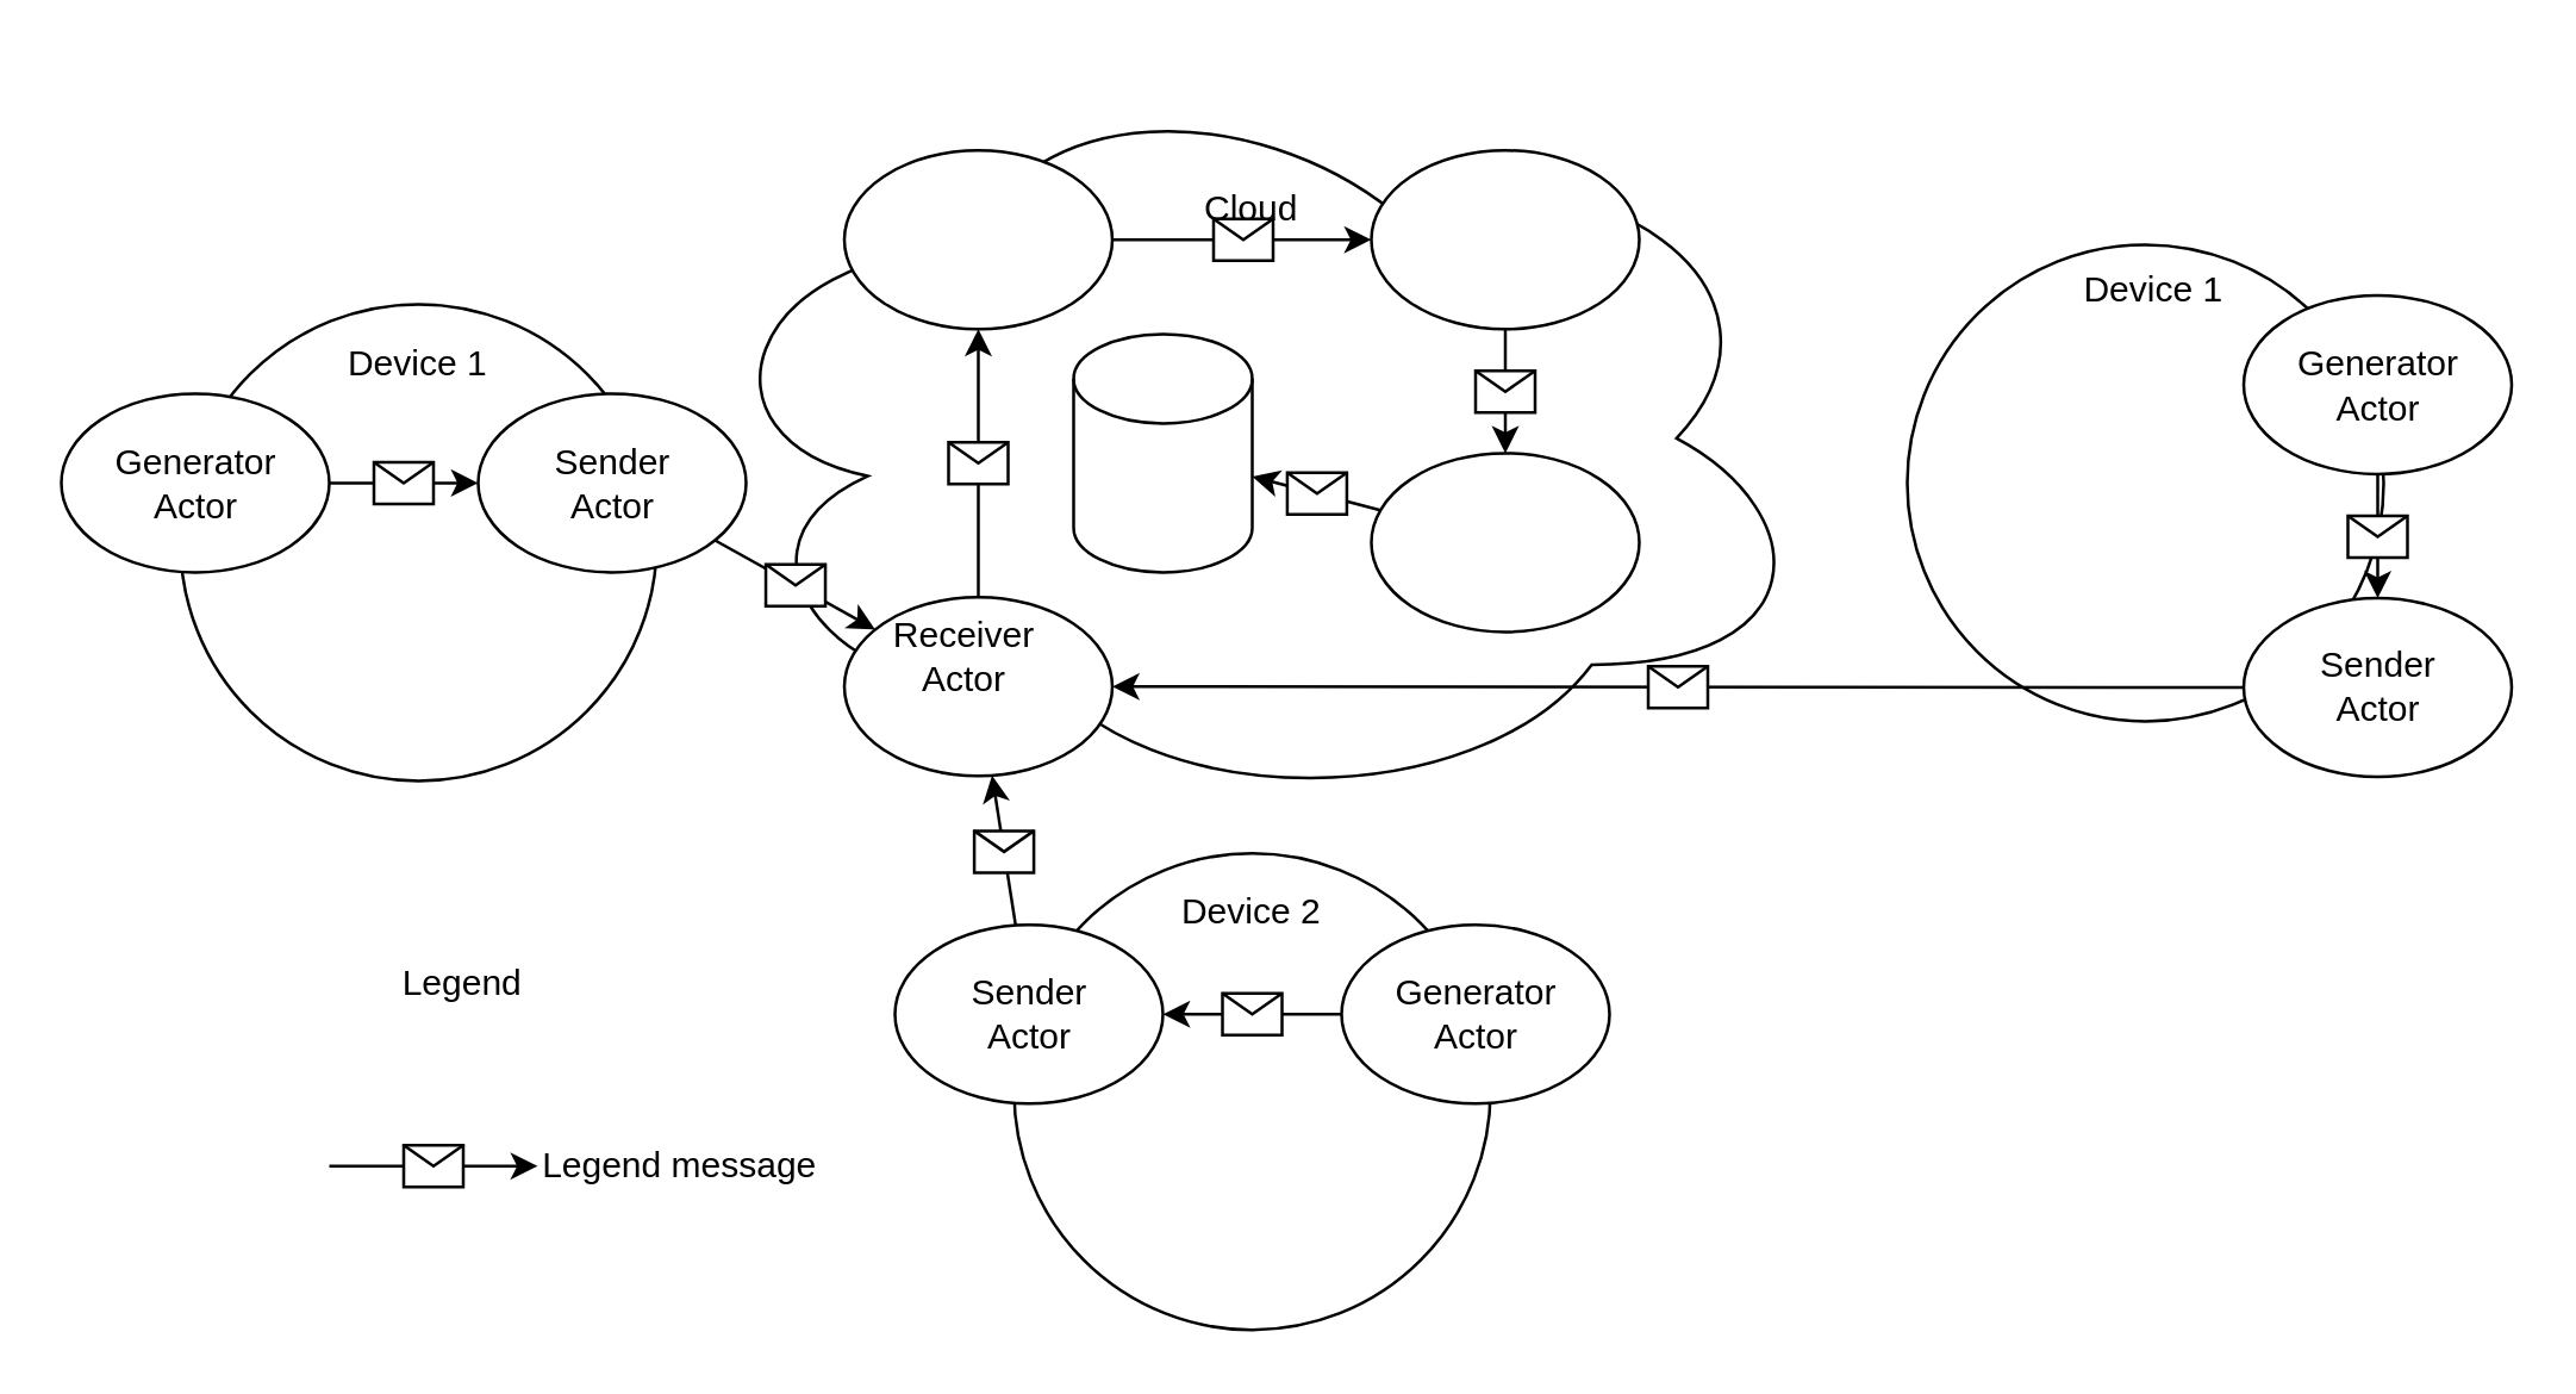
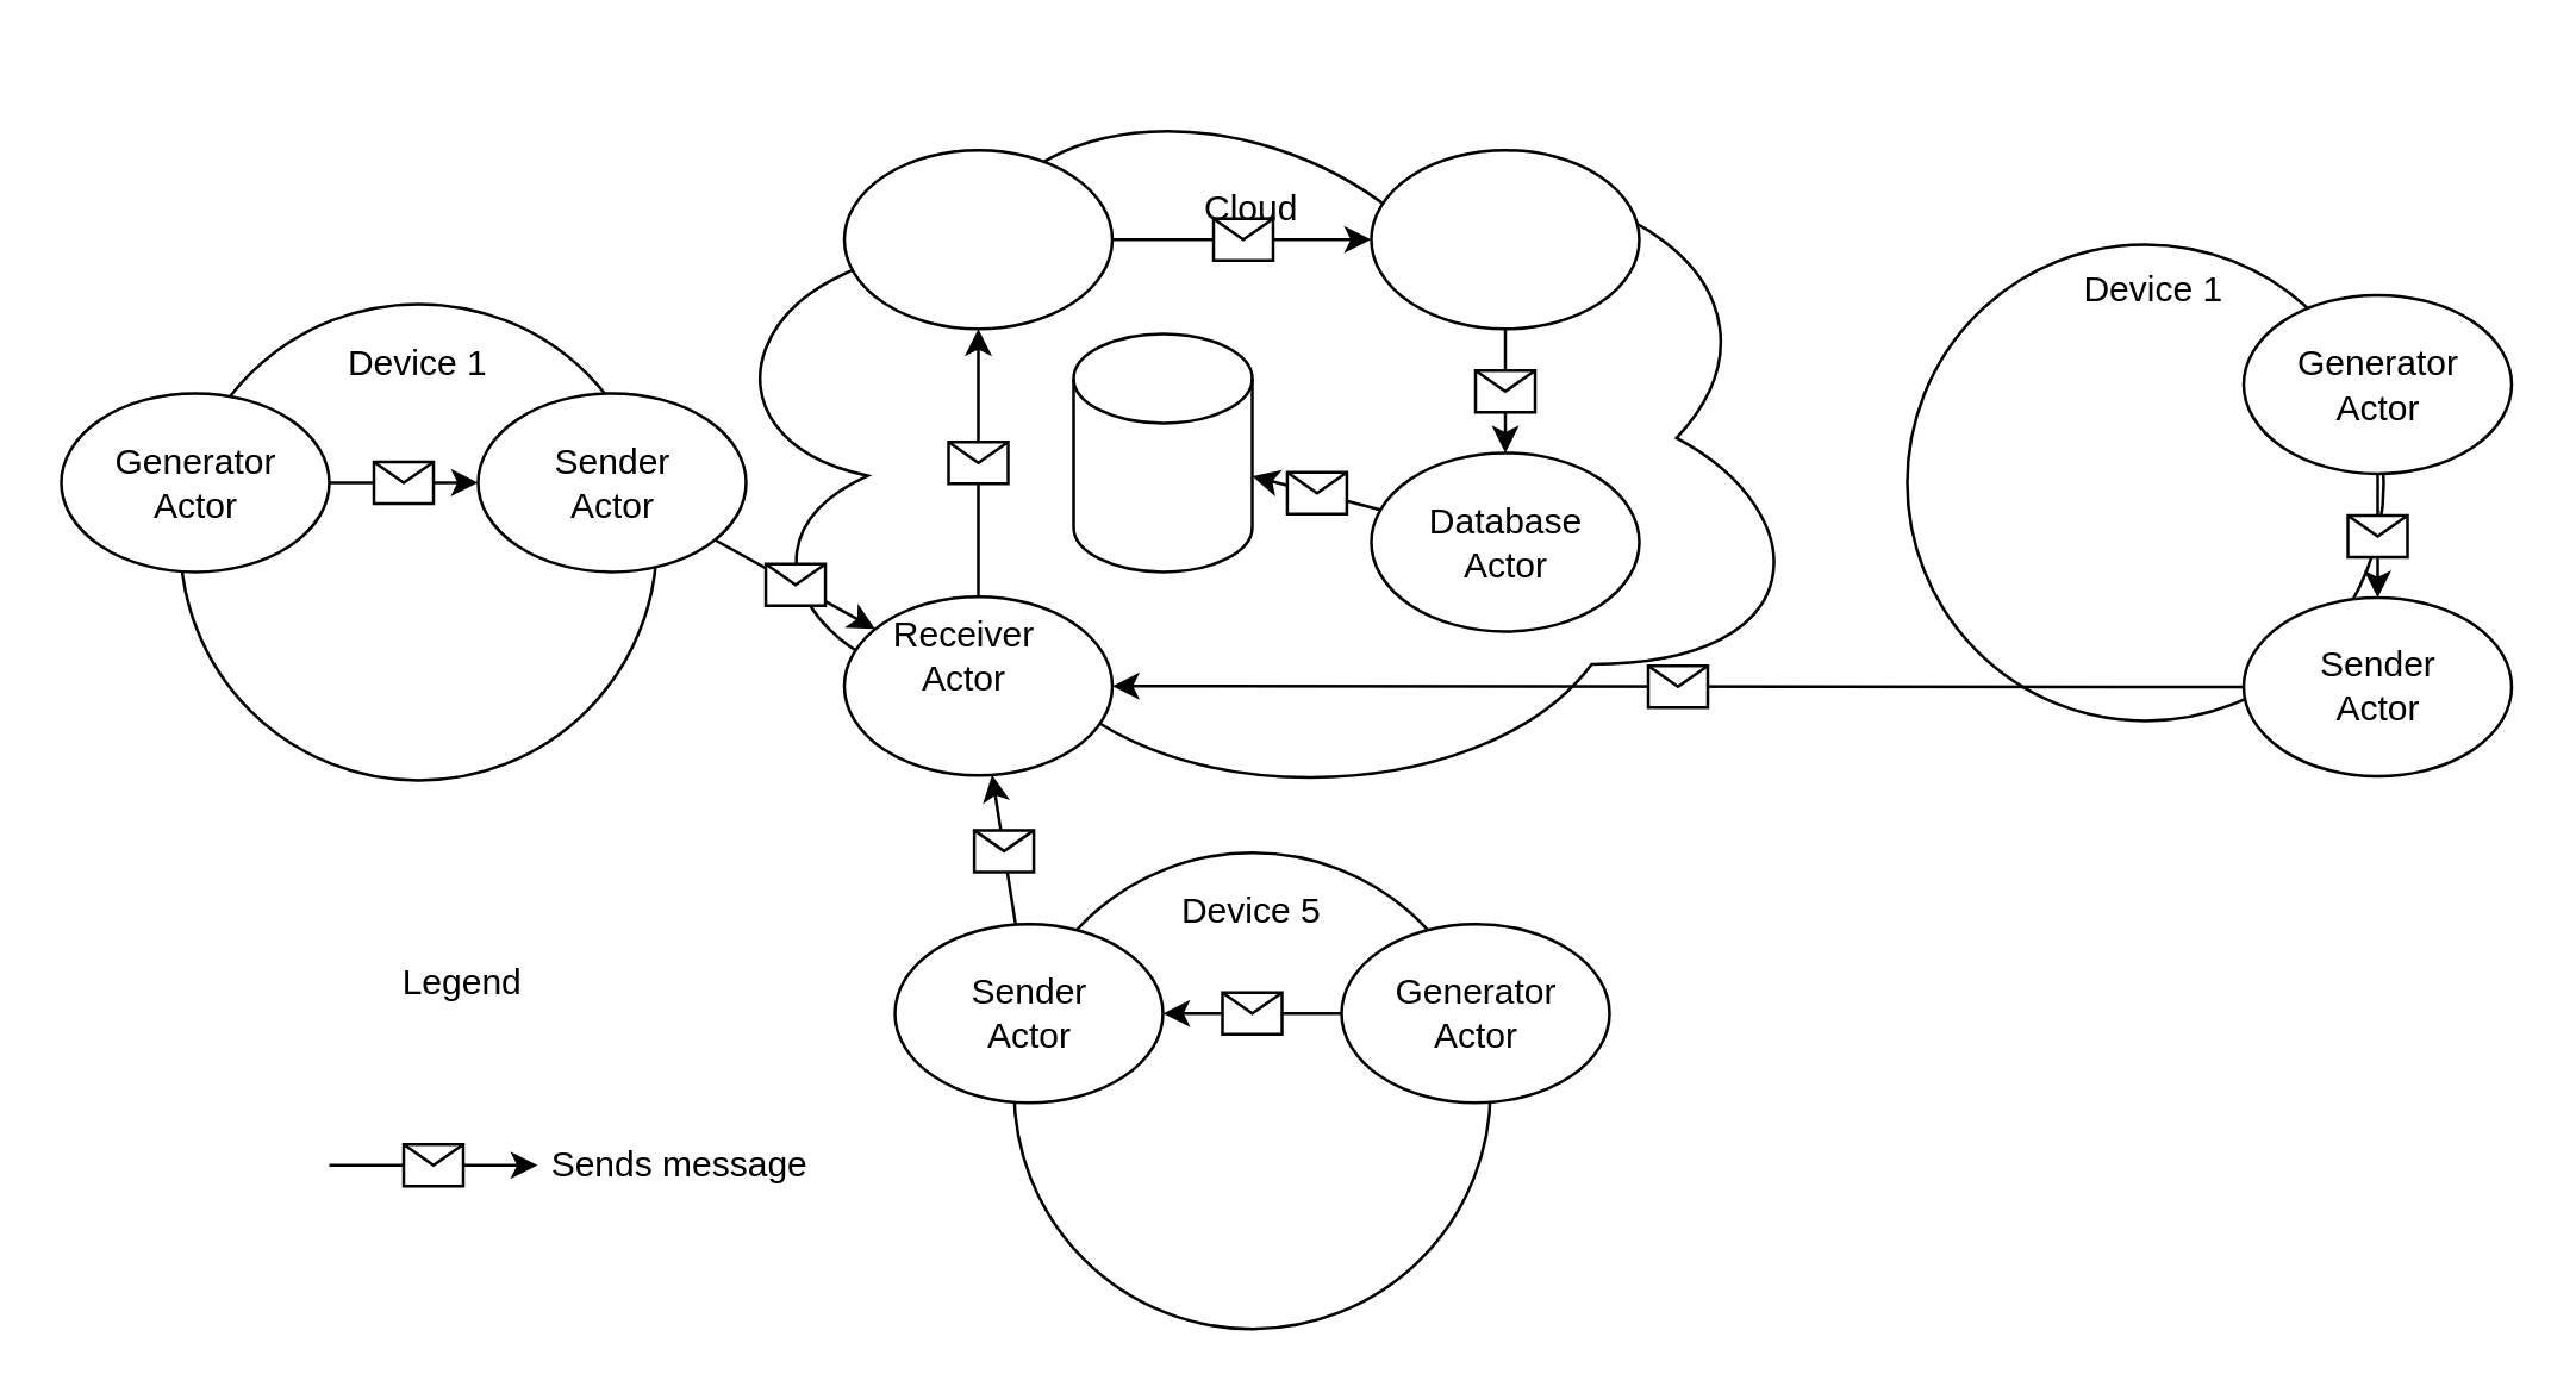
  <mxCell id="0" />
  <mxCell id="1" parent="0" />
  <mxCell id="2" value="" style="ellipse;whiteSpace=wrap;html=1;aspect=fixed;" parent="1" vertex="1"><mxGeometry x="60" y="101.66" width="160" height="160" as="geometry" /></mxCell>
  <mxCell id="3" value="" style="ellipse;shape=cloud;whiteSpace=wrap;html=1;" parent="1" vertex="1"><mxGeometry x="230" y="20" width="380" height="253.33" as="geometry" /></mxCell>
  <mxCell id="4" value="" style="group" parent="1" vertex="1" connectable="0"><mxGeometry x="20" y="131.66" width="90" height="60" as="geometry" /></mxCell>
  <mxCell id="5" value="" style="ellipse;whiteSpace=wrap;html=1;" parent="4" vertex="1"><mxGeometry width="90" height="60" as="geometry" /></mxCell>
  <mxCell id="6" value="Generator Actor" style="text;html=1;strokeColor=none;fillColor=none;align=center;verticalAlign=middle;whiteSpace=wrap;rounded=0;" parent="4" vertex="1"><mxGeometry x="22.5" y="18.75" width="45" height="22.5" as="geometry" /></mxCell>
  <mxCell id="7" value="Device 1" style="text;html=1;strokeColor=none;fillColor=none;align=center;verticalAlign=middle;whiteSpace=wrap;rounded=0;" parent="1" vertex="1"><mxGeometry x="110" y="106.66" width="60" height="30" as="geometry" /></mxCell>
  <mxCell id="8" value="" style="group" parent="1" vertex="1" connectable="0"><mxGeometry x="160" y="131.66" width="90" height="60" as="geometry" /></mxCell>
  <mxCell id="9" value="" style="ellipse;whiteSpace=wrap;html=1;" parent="8" vertex="1"><mxGeometry width="90" height="60" as="geometry" /></mxCell>
  <mxCell id="10" value="" style="group" parent="8" vertex="1" connectable="0"><mxGeometry width="90" height="60" as="geometry" /></mxCell>
  <mxCell id="11" value="Sender&lt;br&gt;Actor" style="text;html=1;strokeColor=none;fillColor=none;align=center;verticalAlign=middle;whiteSpace=wrap;rounded=0;" parent="10" vertex="1"><mxGeometry x="22.5" y="18.75" width="45" height="22.5" as="geometry" /></mxCell>
  <mxCell id="12" value="Cloud" style="text;html=1;strokeColor=none;fillColor=none;align=center;verticalAlign=middle;whiteSpace=wrap;rounded=0;" parent="1" vertex="1"><mxGeometry x="390" y="55" width="60" height="30" as="geometry" /></mxCell>
  <mxCell id="13" value="Legend" style="text;html=1;strokeColor=none;fillColor=none;align=center;verticalAlign=middle;whiteSpace=wrap;rounded=0;" parent="1" vertex="1"><mxGeometry x="125" y="315" width="60" height="30" as="geometry" /></mxCell>
  <mxCell id="14" value="" style="endArrow=classic;html=1;" parent="1" edge="1"><mxGeometry relative="1" as="geometry"><mxPoint x="110" y="391" as="sourcePoint" /><mxPoint x="180" y="391" as="targetPoint" /></mxGeometry></mxCell>
  <mxCell id="15" value="" style="shape=message;html=1;outlineConnect=0;" parent="14" vertex="1"><mxGeometry width="20" height="14" relative="1" as="geometry"><mxPoint x="-10" y="-7" as="offset" /></mxGeometry></mxCell>
- <mxCell id="16" value="Legend message" style="text;html=1;strokeColor=none;fillColor=none;align=center;verticalAlign=middle;whiteSpace=wrap;rounded=0;" parent="1" vertex="1"><mxGeometry x="173" y="376" width="110" height="30" as="geometry" /></mxCell>
+ <mxCell id="16" value="Sends message" style="text;html=1;strokeColor=none;fillColor=none;align=center;verticalAlign=middle;whiteSpace=wrap;rounded=0;" parent="1" vertex="1"><mxGeometry x="173" y="376" width="110" height="30" as="geometry" /></mxCell>
  <mxCell id="17" value="" style="ellipse;whiteSpace=wrap;html=1;aspect=fixed;" parent="1" vertex="1"><mxGeometry x="340" y="286" width="160" height="160" as="geometry" /></mxCell>
  <mxCell id="18" value="" style="group" parent="1" vertex="1" connectable="0"><mxGeometry x="450" y="310" width="90" height="60" as="geometry" /></mxCell>
  <mxCell id="19" value="" style="ellipse;whiteSpace=wrap;html=1;" parent="18" vertex="1"><mxGeometry width="90" height="60" as="geometry" /></mxCell>
  <mxCell id="20" value="Generator Actor" style="text;html=1;strokeColor=none;fillColor=none;align=center;verticalAlign=middle;whiteSpace=wrap;rounded=0;" parent="18" vertex="1"><mxGeometry x="22.5" y="18.75" width="45" height="22.5" as="geometry" /></mxCell>
- <mxCell id="21" value="Device 2" style="text;html=1;strokeColor=none;fillColor=none;align=center;verticalAlign=middle;whiteSpace=wrap;rounded=0;" parent="1" vertex="1"><mxGeometry x="390" y="291" width="60" height="30" as="geometry" /></mxCell>
+ <mxCell id="21" value="Device 5" style="text;html=1;strokeColor=none;fillColor=none;align=center;verticalAlign=middle;whiteSpace=wrap;rounded=0;" parent="1" vertex="1"><mxGeometry x="390" y="291" width="60" height="30" as="geometry" /></mxCell>
  <mxCell id="22" value="" style="group" parent="1" vertex="1" connectable="0"><mxGeometry x="300" y="310" width="90" height="60" as="geometry" /></mxCell>
  <mxCell id="23" value="" style="ellipse;whiteSpace=wrap;html=1;" parent="22" vertex="1"><mxGeometry width="90" height="60" as="geometry" /></mxCell>
  <mxCell id="24" value="" style="group" parent="22" vertex="1" connectable="0"><mxGeometry width="90" height="60" as="geometry" /></mxCell>
  <mxCell id="25" value="Sender&lt;br&gt;Actor" style="text;html=1;strokeColor=none;fillColor=none;align=center;verticalAlign=middle;whiteSpace=wrap;rounded=0;" parent="24" vertex="1"><mxGeometry x="22.5" y="18.75" width="45" height="22.5" as="geometry" /></mxCell>
  <mxCell id="26" value="" style="group" parent="1" vertex="1" connectable="0"><mxGeometry x="283" y="200" width="90" height="60" as="geometry" /></mxCell>
  <mxCell id="27" value="" style="ellipse;whiteSpace=wrap;html=1;" parent="26" vertex="1"><mxGeometry width="90" height="60" as="geometry" /></mxCell>
  <mxCell id="28" value="Receiver Actor" style="text;html=1;strokeColor=none;fillColor=none;align=center;verticalAlign=middle;whiteSpace=wrap;rounded=0;" parent="26" vertex="1"><mxGeometry x="17.5" y="8.75" width="45" height="22.5" as="geometry" /></mxCell>
  <mxCell id="29" value="" style="group" parent="1" vertex="1" connectable="0"><mxGeometry x="283" y="50" width="90" height="60" as="geometry" /></mxCell>
  <mxCell id="30" value="" style="ellipse;whiteSpace=wrap;html=1;" parent="29" vertex="1"><mxGeometry width="90" height="60" as="geometry" /></mxCell>
  <mxCell id="31" value="" style="group" parent="1" vertex="1" connectable="0"><mxGeometry x="460" y="50" width="90" height="60" as="geometry" /></mxCell>
  <mxCell id="32" value="" style="ellipse;whiteSpace=wrap;html=1;" parent="31" vertex="1"><mxGeometry width="90" height="60" as="geometry" /></mxCell>
  <mxCell id="33" value="" style="shape=cylinder3;whiteSpace=wrap;html=1;boundedLbl=1;backgroundOutline=1;size=15;" parent="1" vertex="1"><mxGeometry x="360" y="111.66" width="60" height="80" as="geometry" /></mxCell>
  <mxCell id="34" value="" style="endArrow=classic;html=1;" parent="1" source="5" target="9" edge="1"><mxGeometry relative="1" as="geometry"><mxPoint x="190" y="-20" as="sourcePoint" /><mxPoint x="290" y="-20" as="targetPoint" /></mxGeometry></mxCell>
  <mxCell id="35" value="" style="shape=message;html=1;outlineConnect=0;" parent="34" vertex="1"><mxGeometry width="20" height="14" relative="1" as="geometry"><mxPoint x="-10" y="-7" as="offset" /></mxGeometry></mxCell>
  <mxCell id="36" value="" style="endArrow=classic;html=1;" parent="1" source="19" target="23" edge="1"><mxGeometry relative="1" as="geometry"><mxPoint x="510" y="350" as="sourcePoint" /><mxPoint x="610" y="350" as="targetPoint" /></mxGeometry></mxCell>
  <mxCell id="37" value="" style="shape=message;html=1;outlineConnect=0;" parent="36" vertex="1"><mxGeometry width="20" height="14" relative="1" as="geometry"><mxPoint x="-10" y="-7" as="offset" /></mxGeometry></mxCell>
  <mxCell id="38" value="" style="ellipse;whiteSpace=wrap;html=1;aspect=fixed;" parent="1" vertex="1"><mxGeometry x="640" y="81.66" width="160" height="160" as="geometry" /></mxCell>
  <mxCell id="39" value="" style="group" parent="1" vertex="1" connectable="0"><mxGeometry x="753" y="98.66" width="90" height="60" as="geometry" /></mxCell>
  <mxCell id="40" value="" style="ellipse;whiteSpace=wrap;html=1;" parent="39" vertex="1"><mxGeometry width="90" height="60" as="geometry" /></mxCell>
  <mxCell id="41" value="Generator Actor" style="text;html=1;strokeColor=none;fillColor=none;align=center;verticalAlign=middle;whiteSpace=wrap;rounded=0;" parent="39" vertex="1"><mxGeometry x="22.5" y="18.75" width="45" height="22.5" as="geometry" /></mxCell>
  <mxCell id="42" value="Device 1" style="text;html=1;strokeColor=none;fillColor=none;align=center;verticalAlign=middle;whiteSpace=wrap;rounded=0;" parent="1" vertex="1"><mxGeometry x="693" y="81.66" width="60" height="30" as="geometry" /></mxCell>
  <mxCell id="43" value="" style="group" parent="1" vertex="1" connectable="0"><mxGeometry x="753" y="200.33" width="90" height="60" as="geometry" /></mxCell>
  <mxCell id="44" value="" style="ellipse;whiteSpace=wrap;html=1;" parent="43" vertex="1"><mxGeometry width="90" height="60" as="geometry" /></mxCell>
  <mxCell id="45" value="" style="group" parent="43" vertex="1" connectable="0"><mxGeometry width="90" height="60" as="geometry" /></mxCell>
  <mxCell id="46" value="Sender&lt;br&gt;Actor" style="text;html=1;strokeColor=none;fillColor=none;align=center;verticalAlign=middle;whiteSpace=wrap;rounded=0;" parent="45" vertex="1"><mxGeometry x="22.5" y="18.75" width="45" height="22.5" as="geometry" /></mxCell>
  <mxCell id="47" value="" style="endArrow=classic;html=1;" parent="1" source="40" target="44" edge="1"><mxGeometry relative="1" as="geometry"><mxPoint x="770" y="-53" as="sourcePoint" /><mxPoint x="870" y="-53" as="targetPoint" /></mxGeometry></mxCell>
  <mxCell id="48" value="" style="shape=message;html=1;outlineConnect=0;" parent="47" vertex="1"><mxGeometry width="20" height="14" relative="1" as="geometry"><mxPoint x="-10" y="-7" as="offset" /></mxGeometry></mxCell>
  <mxCell id="49" value="" style="endArrow=classic;html=1;" parent="1" source="9" target="27" edge="1"><mxGeometry relative="1" as="geometry"><mxPoint x="130" y="0" as="sourcePoint" /><mxPoint x="230" y="0" as="targetPoint" /></mxGeometry></mxCell>
  <mxCell id="50" value="" style="shape=message;html=1;outlineConnect=0;" parent="49" vertex="1"><mxGeometry width="20" height="14" relative="1" as="geometry"><mxPoint x="-10" y="-7" as="offset" /></mxGeometry></mxCell>
  <mxCell id="51" value="" style="endArrow=classic;html=1;" parent="1" source="23" target="27" edge="1"><mxGeometry relative="1" as="geometry"><mxPoint x="160" y="290" as="sourcePoint" /><mxPoint x="260" y="290" as="targetPoint" /></mxGeometry></mxCell>
  <mxCell id="52" value="" style="shape=message;html=1;outlineConnect=0;" parent="51" vertex="1"><mxGeometry width="20" height="14" relative="1" as="geometry"><mxPoint x="-10" y="-7" as="offset" /></mxGeometry></mxCell>
  <mxCell id="53" value="" style="endArrow=classic;html=1;" parent="1" source="44" target="27" edge="1"><mxGeometry relative="1" as="geometry"><mxPoint x="190" y="-20" as="sourcePoint" /><mxPoint x="290" y="-20" as="targetPoint" /></mxGeometry></mxCell>
  <mxCell id="54" value="" style="shape=message;html=1;outlineConnect=0;" parent="53" vertex="1"><mxGeometry width="20" height="14" relative="1" as="geometry"><mxPoint x="-10" y="-7" as="offset" /></mxGeometry></mxCell>
  <mxCell id="55" value="" style="endArrow=classic;html=1;" parent="1" source="27" target="30" edge="1"><mxGeometry relative="1" as="geometry"><mxPoint x="230" y="20" as="sourcePoint" /><mxPoint x="330" y="20" as="targetPoint" /></mxGeometry></mxCell>
  <mxCell id="56" value="" style="shape=message;html=1;outlineConnect=0;" parent="55" vertex="1"><mxGeometry width="20" height="14" relative="1" as="geometry"><mxPoint x="-10" y="-7" as="offset" /></mxGeometry></mxCell>
  <mxCell id="57" value="" style="endArrow=classic;html=1;" parent="1" source="30" target="32" edge="1"><mxGeometry relative="1" as="geometry"><mxPoint x="340" y="-30" as="sourcePoint" /><mxPoint x="440" y="-30" as="targetPoint" /></mxGeometry></mxCell>
  <mxCell id="58" value="" style="shape=message;html=1;outlineConnect=0;" parent="57" vertex="1"><mxGeometry width="20" height="14" relative="1" as="geometry"><mxPoint x="-10" y="-7" as="offset" /></mxGeometry></mxCell>
  <mxCell id="59" value="" style="group" vertex="1" connectable="0" parent="1"><mxGeometry x="460" y="151.66" width="90" height="60" as="geometry" /></mxCell>
  <mxCell id="60" value="" style="ellipse;whiteSpace=wrap;html=1;" vertex="1" parent="59"><mxGeometry width="90" height="60" as="geometry" /></mxCell>
+ <mxCell id="61" value="Database Actor" style="text;html=1;strokeColor=none;fillColor=none;align=center;verticalAlign=middle;whiteSpace=wrap;rounded=0;" vertex="1" parent="59"><mxGeometry x="22.5" y="18.75" width="45" height="22.5" as="geometry" /></mxCell>
  <mxCell id="62" value="" style="endArrow=classic;html=1;" edge="1" parent="1" source="32" target="60"><mxGeometry relative="1" as="geometry"><mxPoint x="500" y="-10" as="sourcePoint" /><mxPoint x="600" y="-10" as="targetPoint" /></mxGeometry></mxCell>
  <mxCell id="63" value="" style="shape=message;html=1;outlineConnect=0;" vertex="1" parent="62"><mxGeometry width="20" height="14" relative="1" as="geometry"><mxPoint x="-10" y="-7" as="offset" /></mxGeometry></mxCell>
  <mxCell id="64" value="" style="endArrow=classic;html=1;" edge="1" parent="1" source="60" target="33"><mxGeometry relative="1" as="geometry"><mxPoint x="450" y="-40" as="sourcePoint" /><mxPoint x="550" y="-40" as="targetPoint" /></mxGeometry></mxCell>
  <mxCell id="65" value="" style="shape=message;html=1;outlineConnect=0;" vertex="1" parent="64"><mxGeometry width="20" height="14" relative="1" as="geometry"><mxPoint x="-10" y="-7" as="offset" /></mxGeometry></mxCell>
